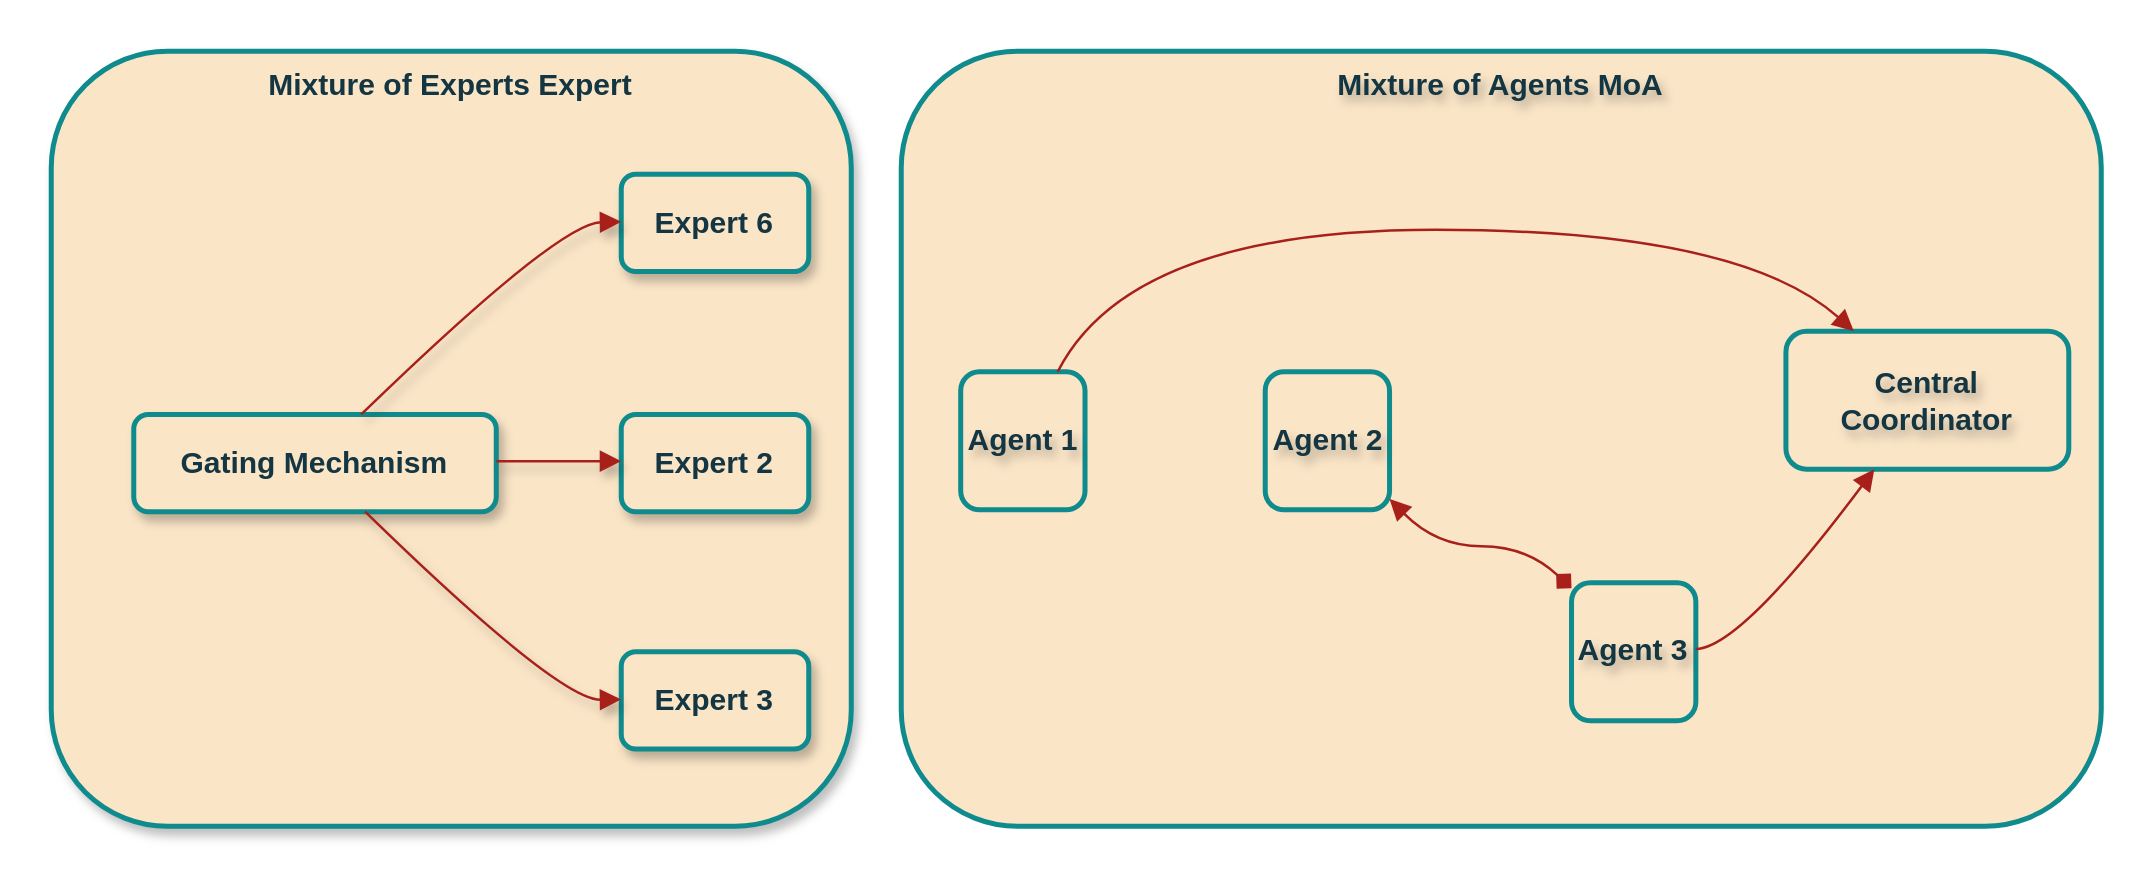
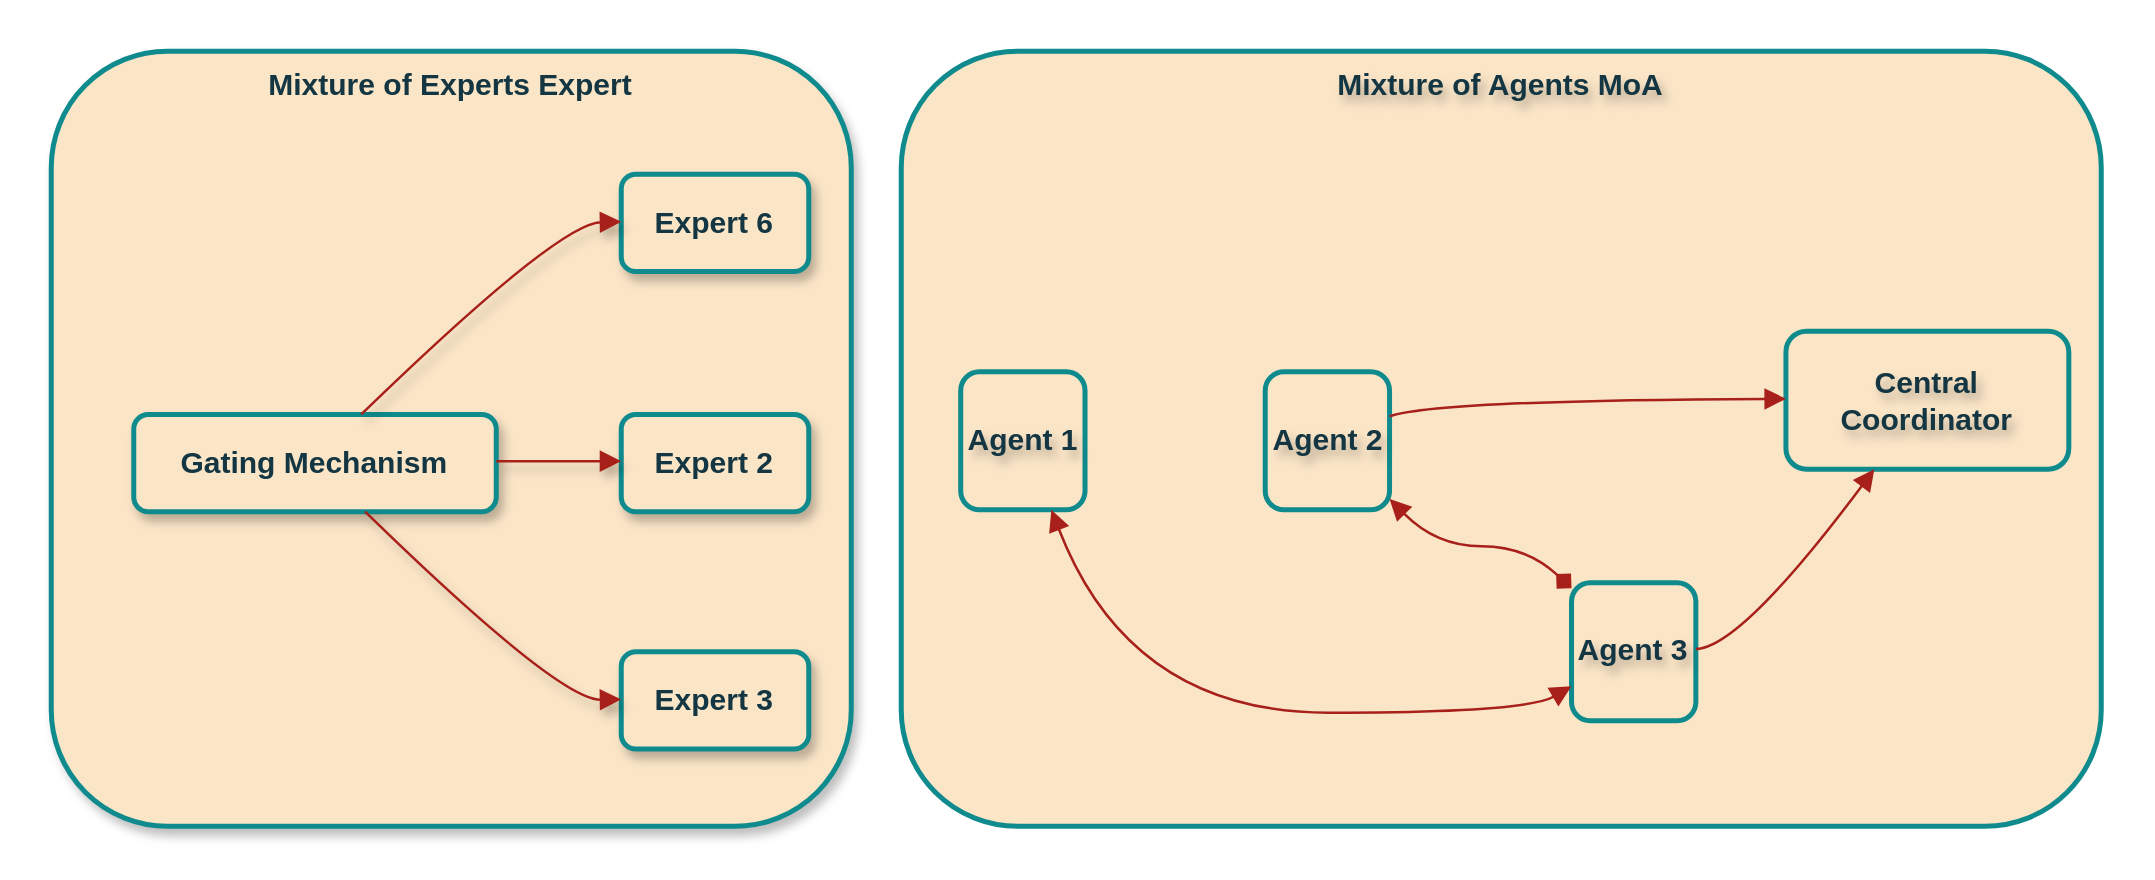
  <mxCell id="0" />
  <mxCell id="1" parent="0" />
  <mxCell id="2" value="Mixture of Experts Expert" style="whiteSpace=wrap;strokeWidth=2;verticalAlign=top;hachureGap=4;fontFamily=Helvetica;shadow=1;fontStyle=1;labelBackgroundColor=none;fillColor=#FAE5C7;strokeColor=#0F8B8D;fontColor=#143642;rounded=1;" vertex="1" parent="1"><mxGeometry x="20" y="20" width="320" height="310" as="geometry" /></mxCell>
  <mxCell id="3" value="Gating Mechanism" style="whiteSpace=wrap;strokeWidth=2;hachureGap=4;fontFamily=Helvetica;shadow=1;fontStyle=1;labelBackgroundColor=none;fillColor=#FAE5C7;strokeColor=#0F8B8D;fontColor=#143642;rounded=1;" vertex="1" parent="2"><mxGeometry x="33" y="145.277" width="145" height="38.893" as="geometry" /></mxCell>
  <mxCell id="4" value="Expert 6" style="whiteSpace=wrap;strokeWidth=2;hachureGap=4;fontFamily=Helvetica;shadow=1;fontStyle=1;labelBackgroundColor=none;fillColor=#FAE5C7;strokeColor=#0F8B8D;fontColor=#143642;rounded=1;" vertex="1" parent="2"><mxGeometry x="228" y="49.188" width="75" height="38.893" as="geometry" /></mxCell>
  <mxCell id="5" value="Expert 2" style="whiteSpace=wrap;strokeWidth=2;hachureGap=4;fontFamily=Helvetica;shadow=1;fontStyle=1;labelBackgroundColor=none;fillColor=#FAE5C7;strokeColor=#0F8B8D;fontColor=#143642;rounded=1;" vertex="1" parent="2"><mxGeometry x="228" y="145.277" width="75" height="38.893" as="geometry" /></mxCell>
  <mxCell id="6" value="Expert 3" style="whiteSpace=wrap;strokeWidth=2;hachureGap=4;fontFamily=Helvetica;shadow=1;fontStyle=1;labelBackgroundColor=none;fillColor=#FAE5C7;strokeColor=#0F8B8D;fontColor=#143642;rounded=1;" vertex="1" parent="2"><mxGeometry x="228" y="240.221" width="75" height="38.893" as="geometry" /></mxCell>
  <mxCell id="7" value="" style="curved=1;startArrow=none;endArrow=block;exitX=0.63;exitY=-0.01;entryX=0;entryY=0.49;rounded=1;hachureGap=4;fontFamily=Helvetica;shadow=1;fontStyle=1;labelBackgroundColor=none;strokeColor=#A8201A;fontColor=default;" edge="1" parent="2" source="3" target="4"><mxGeometry relative="1" as="geometry"><Array as="points"><mxPoint x="203" y="68.635" /></Array></mxGeometry></mxCell>
  <mxCell id="8" value="" style="curved=1;startArrow=none;endArrow=block;exitX=1;exitY=0.48;entryX=0;entryY=0.48;rounded=1;hachureGap=4;fontFamily=Helvetica;shadow=1;fontStyle=1;labelBackgroundColor=none;strokeColor=#A8201A;fontColor=default;" edge="1" parent="2" source="3" target="5"><mxGeometry relative="1" as="geometry"><Array as="points" /></mxGeometry></mxCell>
  <mxCell id="9" value="" style="curved=1;startArrow=none;endArrow=block;exitX=0.63;exitY=0.97;entryX=0;entryY=0.49;rounded=1;hachureGap=4;fontFamily=Helvetica;shadow=1;fontStyle=1;labelBackgroundColor=none;strokeColor=#A8201A;fontColor=default;" edge="1" parent="2" source="3" target="6"><mxGeometry relative="1" as="geometry"><Array as="points"><mxPoint x="203" y="259.668" /></Array></mxGeometry></mxCell>
  <mxCell id="10" value="Mixture of Agents MoA" style="whiteSpace=wrap;strokeWidth=2;verticalAlign=top;hachureGap=4;fontFamily=Helvetica;textShadow=1;fontStyle=1;labelBackgroundColor=none;fillColor=#FAE5C7;strokeColor=#0F8B8D;fontColor=#143642;rounded=1;" vertex="1" parent="1"><mxGeometry x="360" y="20" width="480" height="310" as="geometry" /></mxCell>
  <mxCell id="11" value="Agent 1" style="whiteSpace=wrap;strokeWidth=2;hachureGap=4;fontFamily=Helvetica;textShadow=1;fontStyle=1;labelBackgroundColor=none;fillColor=#FAE5C7;strokeColor=#0F8B8D;fontColor=#143642;rounded=1;" vertex="1" parent="10"><mxGeometry x="23.784" y="128.22" width="49.73" height="55.183" as="geometry" /></mxCell>
  <mxCell id="12" value="Agent 2" style="whiteSpace=wrap;strokeWidth=2;hachureGap=4;fontFamily=Helvetica;textShadow=1;fontStyle=1;labelBackgroundColor=none;fillColor=#FAE5C7;strokeColor=#0F8B8D;fontColor=#143642;rounded=1;" vertex="1" parent="10"><mxGeometry x="145.586" y="128.22" width="49.73" height="55.183" as="geometry" /></mxCell>
  <mxCell id="13" value="Agent 3" style="whiteSpace=wrap;strokeWidth=2;hachureGap=4;fontFamily=Helvetica;textShadow=1;fontStyle=1;labelBackgroundColor=none;fillColor=#FAE5C7;strokeColor=#0F8B8D;fontColor=#143642;rounded=1;" vertex="1" parent="10"><mxGeometry x="268.108" y="212.618" width="49.73" height="55.183" as="geometry" /></mxCell>
  <mxCell id="14" value="Central Coordinator" style="whiteSpace=wrap;strokeWidth=2;hachureGap=4;fontFamily=Helvetica;textShadow=1;fontStyle=1;labelBackgroundColor=none;fillColor=#FAE5C7;strokeColor=#0F8B8D;fontColor=#143642;rounded=1;" vertex="1" parent="10"><mxGeometry x="353.874" y="111.99" width="113.153" height="55.183" as="geometry" /></mxCell>
  <mxCell id="15" value="" style="curved=1;startArrow=block;endArrow=diamond;exitX=1.01;exitY=0.93;entryX=0;entryY=0.04;rounded=1;hachureGap=4;fontFamily=Helvetica;textShadow=1;fontStyle=1;labelBackgroundColor=none;strokeColor=#A8201A;fontColor=default;" edge="1" parent="10" source="12" target="13"><mxGeometry relative="1" as="geometry"><Array as="points"><mxPoint x="214.054" y="198.01" /><mxPoint x="250.09" y="198.01" /></Array></mxGeometry></mxCell>
- <mxCell id="17" value="" style="curved=1;startArrow=none;endArrow=block;exitX=0.78;exitY=0;entryX=0.24;entryY=0;rounded=1;hachureGap=4;fontFamily=Helvetica;textShadow=1;fontStyle=1;labelBackgroundColor=none;strokeColor=#A8201A;fontColor=default;" edge="1" parent="10" source="11" target="14"><mxGeometry relative="1" as="geometry"><Array as="points"><mxPoint x="91.532" y="71.414" /><mxPoint x="335.856" y="71.414" /></Array></mxGeometry></mxCell>
+ <mxCell id="16" value="" style="curved=1;startArrow=block;endArrow=block;exitX=0;exitY=0.75;entryX=0.72;entryY=0.98;rounded=1;hachureGap=4;fontFamily=Helvetica;textShadow=1;fontStyle=1;labelBackgroundColor=none;strokeColor=#A8201A;fontColor=default;" edge="1" parent="10" source="13" target="11"><mxGeometry relative="1" as="geometry"><Array as="points"><mxPoint x="250.09" y="264.555" /><mxPoint x="91.532" y="264.555" /></Array></mxGeometry></mxCell>
+ <mxCell id="18" value="" style="curved=1;startArrow=none;endArrow=block;exitX=1.01;exitY=0.32;entryX=0;entryY=0.49;rounded=1;hachureGap=4;fontFamily=Helvetica;textShadow=1;fontStyle=1;labelBackgroundColor=none;strokeColor=#A8201A;fontColor=default;" edge="1" parent="10" source="12" target="14"><mxGeometry relative="1" as="geometry"><Array as="points"><mxPoint x="214.054" y="139.581" /></Array></mxGeometry></mxCell>
  <mxCell id="19" value="" style="curved=1;startArrow=none;endArrow=block;exitX=1.01;exitY=0.48;entryX=0.32;entryY=0.98;rounded=1;hachureGap=4;fontFamily=Helvetica;textShadow=1;fontStyle=1;labelBackgroundColor=none;strokeColor=#A8201A;fontColor=default;" edge="1" parent="10" source="13" target="14"><mxGeometry relative="1" as="geometry"><Array as="points"><mxPoint x="335.856" y="238.586" /></Array></mxGeometry></mxCell>
